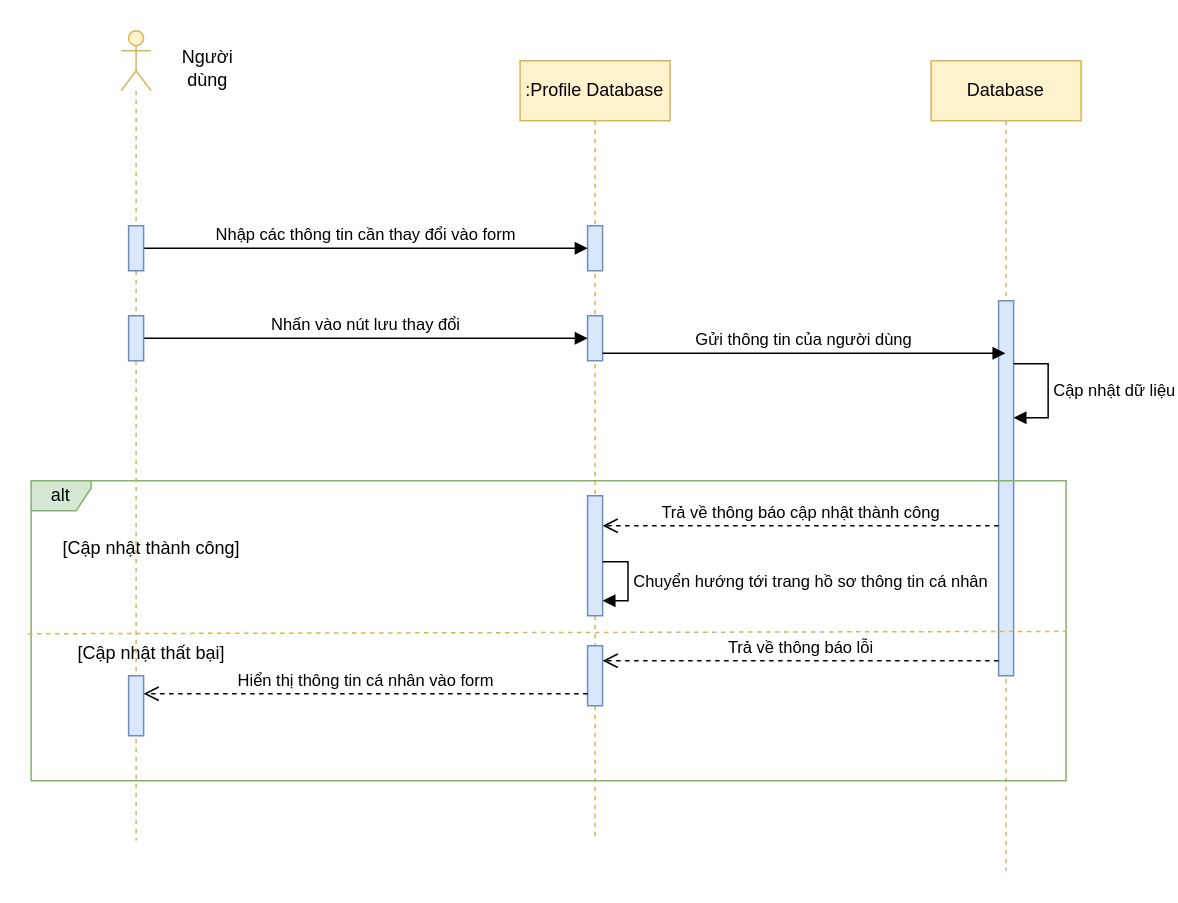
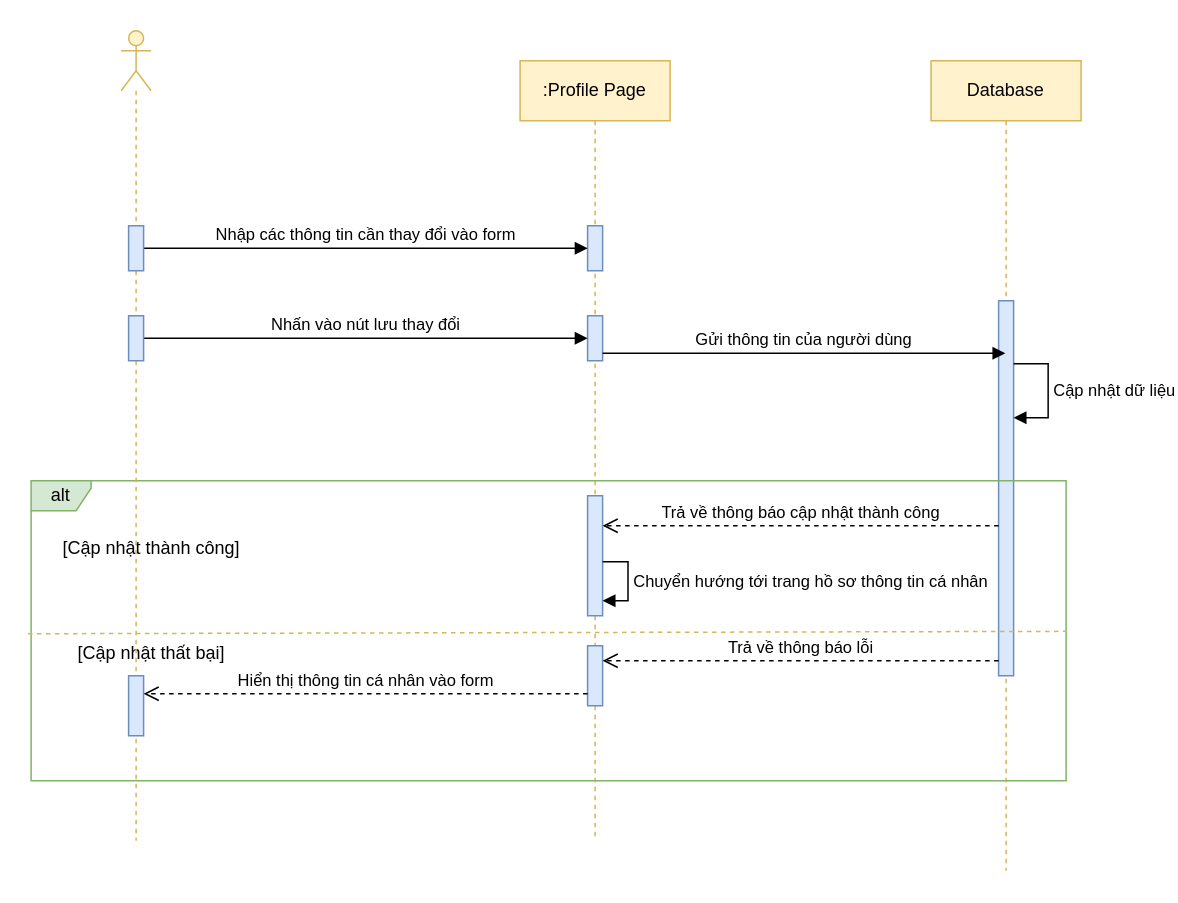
  <mxCell id="0" />
  <mxCell id="1" parent="0" />
- <mxCell id="2" value=":Profile Database" style="shape=umlLifeline;perimeter=lifelinePerimeter;whiteSpace=wrap;html=1;container=0;dropTarget=0;collapsible=0;recursiveResize=0;outlineConnect=0;portConstraint=eastwest;newEdgeStyle={&quot;edgeStyle&quot;:&quot;elbowEdgeStyle&quot;,&quot;elbow&quot;:&quot;vertical&quot;,&quot;curved&quot;:0,&quot;rounded&quot;:0};fillColor=#fff2cc;strokeColor=#d6b656;" vertex="1" parent="1"><mxGeometry x="346.07" y="40" width="100" height="520" as="geometry" /></mxCell>
+ <mxCell id="2" value=":Profile Page" style="shape=umlLifeline;perimeter=lifelinePerimeter;whiteSpace=wrap;html=1;container=0;dropTarget=0;collapsible=0;recursiveResize=0;outlineConnect=0;portConstraint=eastwest;newEdgeStyle={&quot;edgeStyle&quot;:&quot;elbowEdgeStyle&quot;,&quot;elbow&quot;:&quot;vertical&quot;,&quot;curved&quot;:0,&quot;rounded&quot;:0};fillColor=#fff2cc;strokeColor=#d6b656;" vertex="1" parent="1"><mxGeometry x="346.07" y="40" width="100" height="520" as="geometry" /></mxCell>
  <mxCell id="3" value="" style="html=1;points=[];perimeter=orthogonalPerimeter;outlineConnect=0;targetShapes=umlLifeline;portConstraint=eastwest;newEdgeStyle={&quot;edgeStyle&quot;:&quot;elbowEdgeStyle&quot;,&quot;elbow&quot;:&quot;vertical&quot;,&quot;curved&quot;:0,&quot;rounded&quot;:0};fillColor=#dae8fc;strokeColor=#6c8ebf;" vertex="1" parent="2"><mxGeometry x="45" y="110" width="10" height="30" as="geometry" /></mxCell>
  <mxCell id="4" value="" style="html=1;points=[[0,0,0,0,5],[0,1,0,0,-5],[1,0,0,0,5],[1,1,0,0,-5]];perimeter=orthogonalPerimeter;outlineConnect=0;targetShapes=umlLifeline;portConstraint=eastwest;newEdgeStyle={&quot;curved&quot;:0,&quot;rounded&quot;:0};fillColor=#dae8fc;strokeColor=#6c8ebf;" vertex="1" parent="2"><mxGeometry x="45" y="170" width="10" height="30" as="geometry" /></mxCell>
  <mxCell id="5" value="Database" style="shape=umlLifeline;perimeter=lifelinePerimeter;whiteSpace=wrap;html=1;container=0;dropTarget=0;collapsible=0;recursiveResize=0;outlineConnect=0;portConstraint=eastwest;newEdgeStyle={&quot;edgeStyle&quot;:&quot;elbowEdgeStyle&quot;,&quot;elbow&quot;:&quot;vertical&quot;,&quot;curved&quot;:0,&quot;rounded&quot;:0};fillColor=#fff2cc;strokeColor=#d6b656;" vertex="1" parent="1"><mxGeometry x="620.07" y="40" width="100" height="540" as="geometry" /></mxCell>
  <mxCell id="6" value="" style="html=1;points=[];perimeter=orthogonalPerimeter;outlineConnect=0;targetShapes=umlLifeline;portConstraint=eastwest;newEdgeStyle={&quot;edgeStyle&quot;:&quot;elbowEdgeStyle&quot;,&quot;elbow&quot;:&quot;vertical&quot;,&quot;curved&quot;:0,&quot;rounded&quot;:0};fillColor=#dae8fc;strokeColor=#6c8ebf;" vertex="1" parent="5"><mxGeometry x="45" y="160" width="10" height="250" as="geometry" /></mxCell>
  <mxCell id="7" value="Cập nhật dữ liệu" style="html=1;align=left;spacingLeft=2;endArrow=block;rounded=0;edgeStyle=orthogonalEdgeStyle;curved=0;rounded=0;" edge="1" parent="5" source="6" target="6"><mxGeometry relative="1" as="geometry"><mxPoint x="60.93" y="201.5" as="sourcePoint" /><Array as="points"><mxPoint x="78" y="202" /><mxPoint x="78" y="238" /></Array><mxPoint x="55.001" y="238.5" as="targetPoint" /></mxGeometry></mxCell>
  <mxCell id="8" value="Nhập các thông tin cần thay đổi vào form" style="html=1;verticalAlign=bottom;endArrow=block;curved=0;rounded=0;" edge="1" parent="1" source="21" target="3"><mxGeometry width="80" relative="1" as="geometry"><mxPoint x="210.07" y="250" as="sourcePoint" /><mxPoint x="440.07" y="290" as="targetPoint" /></mxGeometry></mxCell>
  <mxCell id="9" value="Nhấn vào nút lưu thay đổi" style="html=1;verticalAlign=bottom;endArrow=block;curved=0;rounded=0;" edge="1" parent="1" source="22" target="4"><mxGeometry x="0.002" width="80" relative="1" as="geometry"><mxPoint x="140.07" y="210" as="sourcePoint" /><mxPoint x="391.07" y="194.58" as="targetPoint" /><mxPoint as="offset" /></mxGeometry></mxCell>
  <mxCell id="10" value="Gửi thông tin của người dùng" style="html=1;verticalAlign=bottom;endArrow=block;curved=0;rounded=0;exitX=1;exitY=1;exitDx=0;exitDy=-5;exitPerimeter=0;" edge="1" parent="1" source="4" target="5"><mxGeometry width="80" relative="1" as="geometry"><mxPoint x="510.07" y="240" as="sourcePoint" /><mxPoint x="590.07" y="240" as="targetPoint" /></mxGeometry></mxCell>
  <mxCell id="11" value="alt" style="shape=umlFrame;whiteSpace=wrap;html=1;pointerEvents=0;width=40;height=20;fillColor=#d5e8d4;strokeColor=#82b366;" vertex="1" parent="1"><mxGeometry x="20.07" y="320" width="690" height="200" as="geometry" /></mxCell>
  <mxCell id="12" value="" style="endArrow=none;dashed=1;html=1;rounded=0;entryX=1;entryY=0.502;entryDx=0;entryDy=0;entryPerimeter=0;exitX=-0.003;exitY=0.51;exitDx=0;exitDy=0;exitPerimeter=0;fillColor=#fff2cc;strokeColor=#d6b656;" edge="1" parent="1" source="11" target="11"><mxGeometry width="50" height="50" relative="1" as="geometry"><mxPoint x="390.07" y="430" as="sourcePoint" /><mxPoint x="440.07" y="380" as="targetPoint" /></mxGeometry></mxCell>
  <mxCell id="13" value="" style="html=1;points=[[0,0,0,0,5],[0,1,0,0,-5],[1,0,0,0,5],[1,1,0,0,-5]];perimeter=orthogonalPerimeter;outlineConnect=0;targetShapes=umlLifeline;portConstraint=eastwest;newEdgeStyle={&quot;curved&quot;:0,&quot;rounded&quot;:0};fillColor=#dae8fc;strokeColor=#6c8ebf;" vertex="1" parent="1"><mxGeometry x="391.07" y="330" width="10" height="80" as="geometry" /></mxCell>
  <mxCell id="14" value="Trả về thông báo cập nhật thành công" style="html=1;verticalAlign=bottom;endArrow=open;dashed=1;endSize=8;curved=0;rounded=0;" edge="1" parent="1"><mxGeometry relative="1" as="geometry"><mxPoint x="665.07" y="350" as="sourcePoint" /><mxPoint x="401.07" y="350" as="targetPoint" /></mxGeometry></mxCell>
  <mxCell id="15" value="Chuyển hướng tới trang hồ sơ thông tin cá nhân" style="html=1;align=left;spacingLeft=2;endArrow=block;rounded=0;edgeStyle=orthogonalEdgeStyle;curved=0;rounded=0;" edge="1" parent="1" source="13" target="13"><mxGeometry x="0.003" relative="1" as="geometry"><mxPoint x="420.07" y="374" as="sourcePoint" /><Array as="points"><mxPoint x="418" y="374" /><mxPoint x="418" y="400" /></Array><mxPoint x="420.07" y="410" as="targetPoint" /><mxPoint as="offset" /></mxGeometry></mxCell>
  <mxCell id="16" value="[Cập nhật thành công]" style="text;html=1;align=center;verticalAlign=middle;resizable=0;points=[];autosize=1;strokeColor=none;fillColor=none;" vertex="1" parent="1"><mxGeometry x="30.07" y="350" width="140" height="30" as="geometry" /></mxCell>
  <mxCell id="17" value="[Cập nhật thất bại]" style="text;html=1;align=center;verticalAlign=middle;resizable=0;points=[];autosize=1;strokeColor=none;fillColor=none;" vertex="1" parent="1"><mxGeometry x="40.07" y="420" width="120" height="30" as="geometry" /></mxCell>
  <mxCell id="18" value="" style="html=1;points=[[0,0,0,0,5],[0,1,0,0,-5],[1,0,0,0,5],[1,1,0,0,-5]];perimeter=orthogonalPerimeter;outlineConnect=0;targetShapes=umlLifeline;portConstraint=eastwest;newEdgeStyle={&quot;curved&quot;:0,&quot;rounded&quot;:0};fillColor=#dae8fc;strokeColor=#6c8ebf;" vertex="1" parent="1"><mxGeometry x="391.07" y="430" width="10" height="40" as="geometry" /></mxCell>
  <mxCell id="19" value="Trả về thông báo lỗi" style="html=1;verticalAlign=bottom;endArrow=open;dashed=1;endSize=8;curved=0;rounded=0;" edge="1" parent="1"><mxGeometry relative="1" as="geometry"><mxPoint x="665.07" y="440" as="sourcePoint" /><mxPoint x="401.07" y="440" as="targetPoint" /></mxGeometry></mxCell>
  <mxCell id="20" value="" style="shape=umlLifeline;perimeter=lifelinePerimeter;whiteSpace=wrap;html=1;container=1;dropTarget=0;collapsible=0;recursiveResize=0;outlineConnect=0;portConstraint=eastwest;newEdgeStyle={&quot;curved&quot;:0,&quot;rounded&quot;:0};participant=umlActor;fillColor=#fff2cc;strokeColor=#d6b656;" vertex="1" parent="1"><mxGeometry x="80.07" y="20" width="20" height="540" as="geometry" /></mxCell>
  <mxCell id="21" value="" style="html=1;points=[[0,0,0,0,5],[0,1,0,0,-5],[1,0,0,0,5],[1,1,0,0,-5]];perimeter=orthogonalPerimeter;outlineConnect=0;targetShapes=umlLifeline;portConstraint=eastwest;newEdgeStyle={&quot;curved&quot;:0,&quot;rounded&quot;:0};fillColor=#dae8fc;strokeColor=#6c8ebf;" vertex="1" parent="20"><mxGeometry x="5" y="130" width="10" height="30" as="geometry" /></mxCell>
  <mxCell id="22" value="" style="html=1;points=[[0,0,0,0,5],[0,1,0,0,-5],[1,0,0,0,5],[1,1,0,0,-5]];perimeter=orthogonalPerimeter;outlineConnect=0;targetShapes=umlLifeline;portConstraint=eastwest;newEdgeStyle={&quot;curved&quot;:0,&quot;rounded&quot;:0};fillColor=#dae8fc;strokeColor=#6c8ebf;" vertex="1" parent="20"><mxGeometry x="5" y="190" width="10" height="30" as="geometry" /></mxCell>
  <mxCell id="23" value="" style="html=1;points=[[0,0,0,0,5],[0,1,0,0,-5],[1,0,0,0,5],[1,1,0,0,-5]];perimeter=orthogonalPerimeter;outlineConnect=0;targetShapes=umlLifeline;portConstraint=eastwest;newEdgeStyle={&quot;curved&quot;:0,&quot;rounded&quot;:0};fillColor=#dae8fc;strokeColor=#6c8ebf;" vertex="1" parent="20"><mxGeometry x="5" y="430" width="10" height="40" as="geometry" /></mxCell>
  <mxCell id="24" value="Hiển thị thông tin cá nhân vào form" style="html=1;verticalAlign=bottom;endArrow=open;dashed=1;endSize=8;curved=0;rounded=0;" edge="1" parent="1" target="23"><mxGeometry x="-0.003" relative="1" as="geometry"><mxPoint x="391.07" y="462" as="sourcePoint" /><mxPoint x="85.07" y="462" as="targetPoint" /><mxPoint as="offset" /></mxGeometry></mxCell>
- <mxCell id="25" value="Người dùng" style="text;html=1;strokeColor=none;fillColor=none;align=center;verticalAlign=middle;whiteSpace=wrap;rounded=0;" vertex="1" parent="1"><mxGeometry x="108" y="30" width="60" height="30" as="geometry" /></mxCell>
